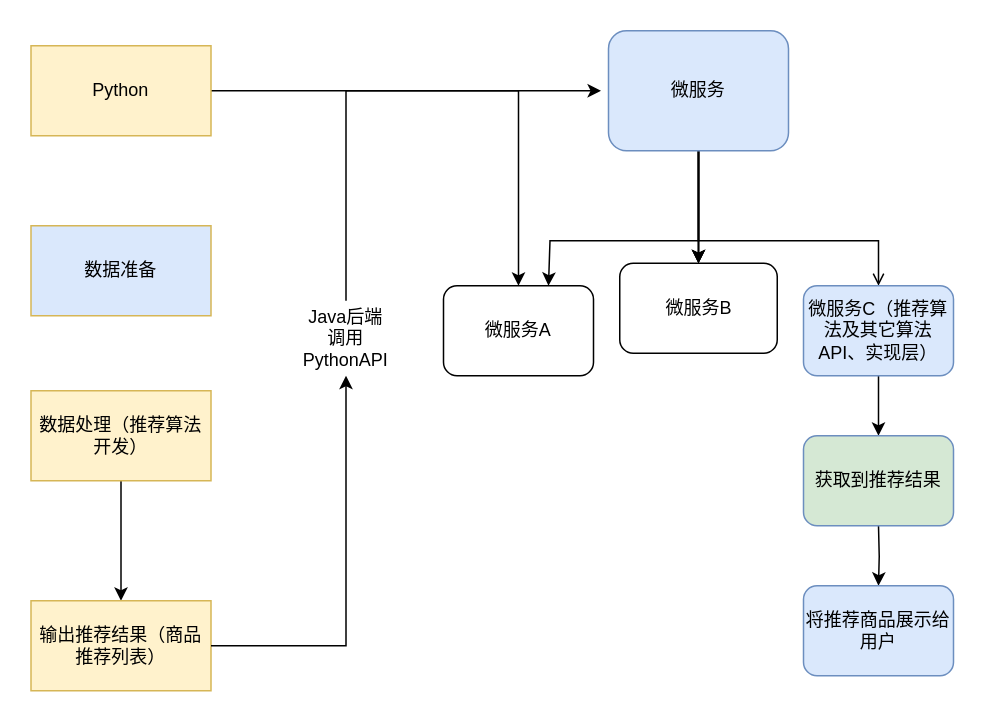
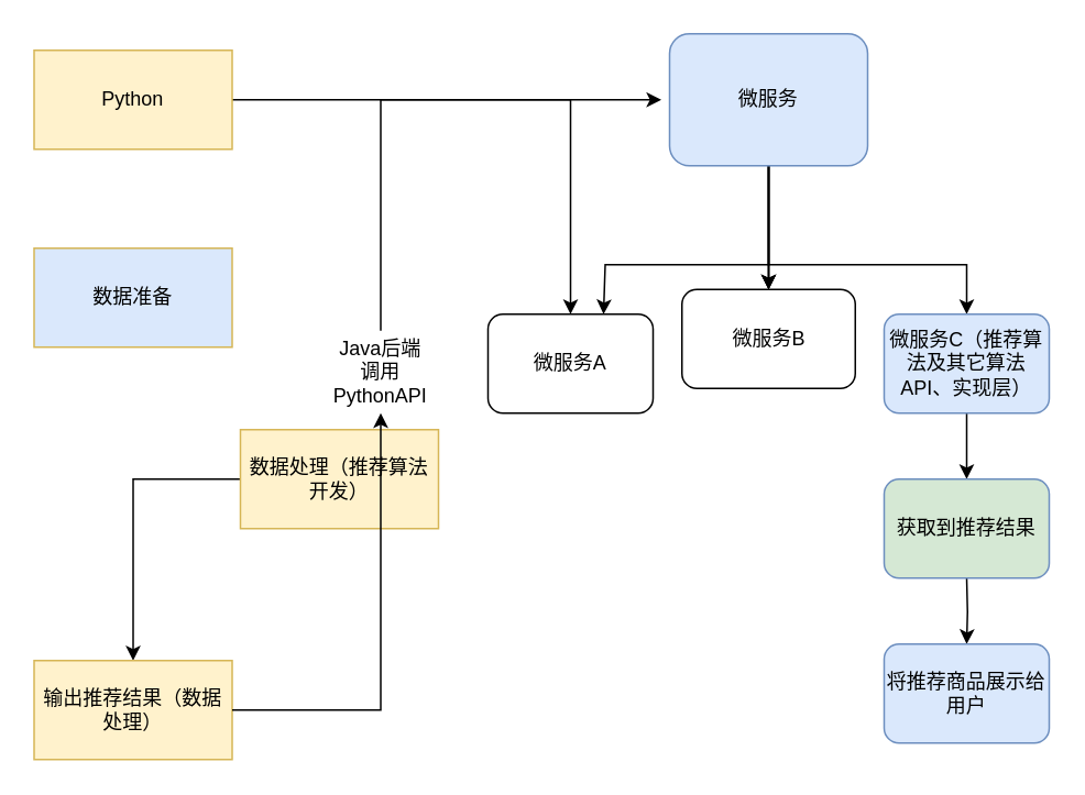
  <mxCell id="0" />
  <mxCell id="1" parent="0" />
  <mxCell id="2" style="edgeStyle=orthogonalEdgeStyle;rounded=0;orthogonalLoop=1;jettySize=auto;html=1;" edge="1" parent="1" source="3" target="19"><mxGeometry relative="1" as="geometry"><mxPoint x="80" y="230" as="targetPoint" /></mxGeometry></mxCell>
  <mxCell id="3" value="Python" style="rounded=0;whiteSpace=wrap;html=1;fillColor=#fff2cc;strokeColor=#d6b656;" vertex="1" parent="1"><mxGeometry x="20" y="30" width="120" height="60" as="geometry" /></mxCell>
  <mxCell id="4" value="数据准备" style="rounded=0;whiteSpace=wrap;html=1;fillColor=#dae8fc;strokeColor=#d6b656;" vertex="1" parent="1"><mxGeometry x="20" y="150" width="120" height="60" as="geometry" /></mxCell>
  <mxCell id="5" value="" style="edgeStyle=orthogonalEdgeStyle;rounded=0;orthogonalLoop=1;jettySize=auto;html=1;" edge="1" parent="1" source="6" target="8"><mxGeometry relative="1" as="geometry" /></mxCell>
- <mxCell id="6" value="数据处理（推荐算法开发）" style="rounded=0;whiteSpace=wrap;html=1;fillColor=#fff2cc;strokeColor=#d6b656;" vertex="1" parent="1"><mxGeometry x="20" y="260" width="120" height="60" as="geometry" /></mxCell>
+ <mxCell id="6" value="数据处理（推荐算法开发）" style="rounded=0;whiteSpace=wrap;html=1;fillColor=#fff2cc;strokeColor=#d6b656;" vertex="1" parent="1"><mxGeometry x="145" y="260" width="120" height="60" as="geometry" /></mxCell>
  <mxCell id="7" style="edgeStyle=orthogonalEdgeStyle;rounded=0;orthogonalLoop=1;jettySize=auto;html=1;" edge="1" parent="1"><mxGeometry relative="1" as="geometry"><mxPoint x="230" y="200" as="sourcePoint" /><mxPoint x="400" y="60" as="targetPoint" /><Array as="points"><mxPoint x="230" y="60" /></Array></mxGeometry></mxCell>
- <mxCell id="8" value="输出推荐结果（商品推荐列表）" style="whiteSpace=wrap;html=1;rounded=0;fillColor=#fff2cc;strokeColor=#d6b656;" vertex="1" parent="1"><mxGeometry x="20" y="400" width="120" height="60" as="geometry" /></mxCell>
+ <mxCell id="8" value="输出推荐结果（数据处理）" style="whiteSpace=wrap;html=1;rounded=0;fillColor=#fff2cc;strokeColor=#d6b656;" vertex="1" parent="1"><mxGeometry x="20" y="400" width="120" height="60" as="geometry" /></mxCell>
  <mxCell id="9" value="" style="edgeStyle=orthogonalEdgeStyle;rounded=0;orthogonalLoop=1;jettySize=auto;html=1;exitX=1;exitY=0.5;exitDx=0;exitDy=0;" edge="1" parent="1" source="8"><mxGeometry relative="1" as="geometry"><mxPoint x="170" y="455" as="sourcePoint" /><mxPoint x="230" y="250" as="targetPoint" /><Array as="points"><mxPoint x="230" y="430" /></Array></mxGeometry></mxCell>
  <mxCell id="10" value="Java后端调用PythonAPI" style="text;html=1;align=center;verticalAlign=middle;whiteSpace=wrap;rounded=0;" vertex="1" parent="1"><mxGeometry x="200" y="210" width="60" height="30" as="geometry" /></mxCell>
  <mxCell id="11" value="" style="edgeStyle=orthogonalEdgeStyle;rounded=0;orthogonalLoop=1;jettySize=auto;html=1;" edge="1" parent="1"><mxGeometry relative="1" as="geometry"><mxPoint x="585" y="350" as="sourcePoint" /><mxPoint x="585" y="390" as="targetPoint" /></mxGeometry></mxCell>
  <mxCell id="12" value="" style="edgeStyle=orthogonalEdgeStyle;rounded=0;orthogonalLoop=1;jettySize=auto;html=1;" edge="1" parent="1" source="17"><mxGeometry relative="1" as="geometry"><mxPoint x="365" y="190" as="targetPoint" /><Array as="points"><mxPoint x="465" y="160" /><mxPoint x="366" y="160" /></Array></mxGeometry></mxCell>
  <mxCell id="13" value="" style="edgeStyle=orthogonalEdgeStyle;rounded=0;orthogonalLoop=1;jettySize=auto;html=1;" edge="1" parent="1" source="17" target="18"><mxGeometry relative="1" as="geometry" /></mxCell>
  <mxCell id="14" value="" style="edgeStyle=orthogonalEdgeStyle;rounded=0;orthogonalLoop=1;jettySize=auto;html=1;" edge="1" parent="1" source="17" target="18"><mxGeometry relative="1" as="geometry" /></mxCell>
  <mxCell id="15" value="" style="edgeStyle=orthogonalEdgeStyle;rounded=0;orthogonalLoop=1;jettySize=auto;html=1;" edge="1" parent="1" source="17" target="18"><mxGeometry relative="1" as="geometry" /></mxCell>
- <mxCell id="16" value="" style="edgeStyle=orthogonalEdgeStyle;rounded=0;orthogonalLoop=1;jettySize=auto;html=1;entryX=0.5;entryY=0;entryDx=0;entryDy=0;endArrow=open;" edge="1" parent="1" source="17" target="21"><mxGeometry relative="1" as="geometry"><mxPoint x="645" y="180" as="targetPoint" /><Array as="points"><mxPoint x="465" y="160" /><mxPoint x="585" y="160" /></Array></mxGeometry></mxCell>
+ <mxCell id="16" value="" style="edgeStyle=orthogonalEdgeStyle;rounded=0;orthogonalLoop=1;jettySize=auto;html=1;entryX=0.5;entryY=0;entryDx=0;entryDy=0;" edge="1" parent="1" source="17" target="21"><mxGeometry relative="1" as="geometry"><mxPoint x="645" y="180" as="targetPoint" /><Array as="points"><mxPoint x="465" y="160" /><mxPoint x="585" y="160" /></Array></mxGeometry></mxCell>
  <mxCell id="17" value="微服务" style="rounded=1;whiteSpace=wrap;html=1;fillColor=#dae8fc;strokeColor=#6c8ebf;" vertex="1" parent="1"><mxGeometry x="405" y="20" width="120" height="80" as="geometry" /></mxCell>
  <mxCell id="18" value="微服务B" style="rounded=1;whiteSpace=wrap;html=1;" vertex="1" parent="1"><mxGeometry x="412.5" y="175" width="105" height="60" as="geometry" /></mxCell>
  <mxCell id="19" value="微服务A" style="rounded=1;whiteSpace=wrap;html=1;" vertex="1" parent="1"><mxGeometry x="295" y="190" width="100" height="60" as="geometry" /></mxCell>
  <mxCell id="20" value="" style="edgeStyle=orthogonalEdgeStyle;rounded=0;orthogonalLoop=1;jettySize=auto;html=1;" edge="1" parent="1" source="21"><mxGeometry relative="1" as="geometry"><mxPoint x="585" y="290" as="targetPoint" /></mxGeometry></mxCell>
  <mxCell id="21" value="微服务C（推荐算法及其它算法API、实现层）" style="rounded=1;whiteSpace=wrap;html=1;fillColor=#dae8fc;strokeColor=#6c8ebf;" vertex="1" parent="1"><mxGeometry x="535" y="190" width="100" height="60" as="geometry" /></mxCell>
  <mxCell id="22" value="获取到推荐结果" style="rounded=1;whiteSpace=wrap;html=1;fillColor=#d5e8d4;strokeColor=#6c8ebf;" vertex="1" parent="1"><mxGeometry x="535" y="290" width="100" height="60" as="geometry" /></mxCell>
  <mxCell id="23" value="将推荐商品展示给用户" style="rounded=1;whiteSpace=wrap;html=1;fillColor=#dae8fc;strokeColor=#6c8ebf;" vertex="1" parent="1"><mxGeometry x="535" y="390" width="100" height="60" as="geometry" /></mxCell>
